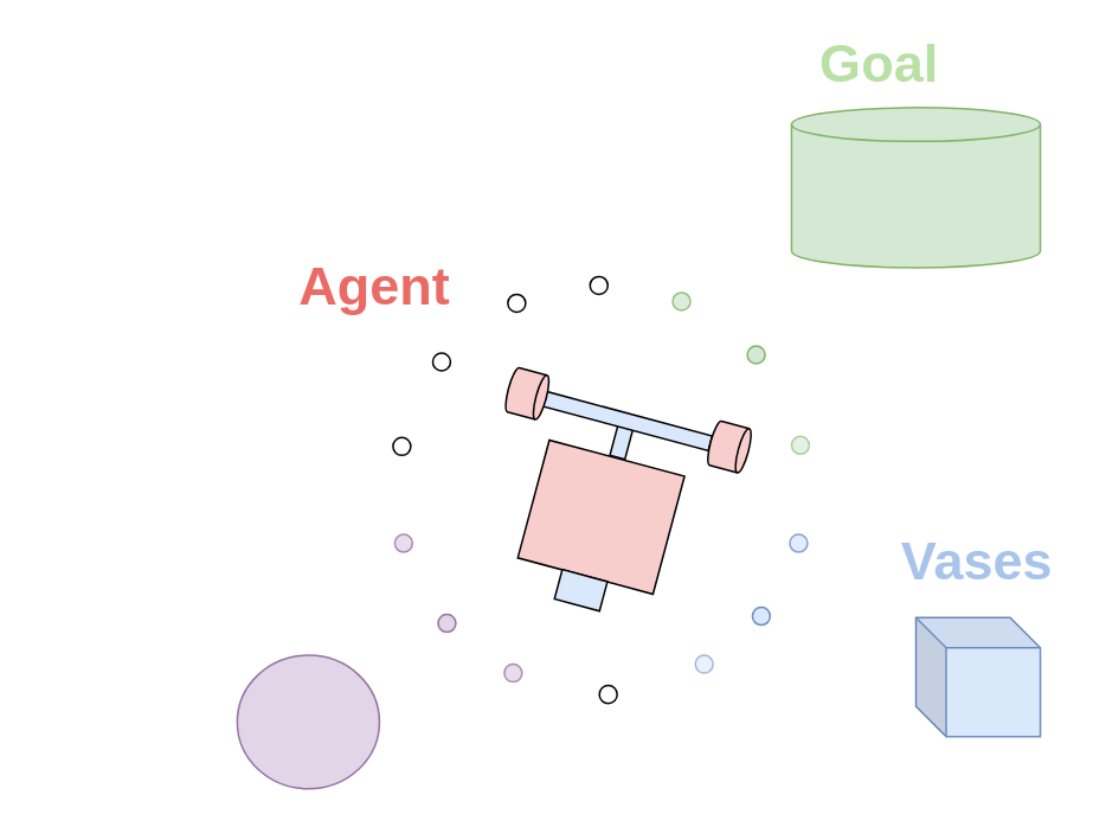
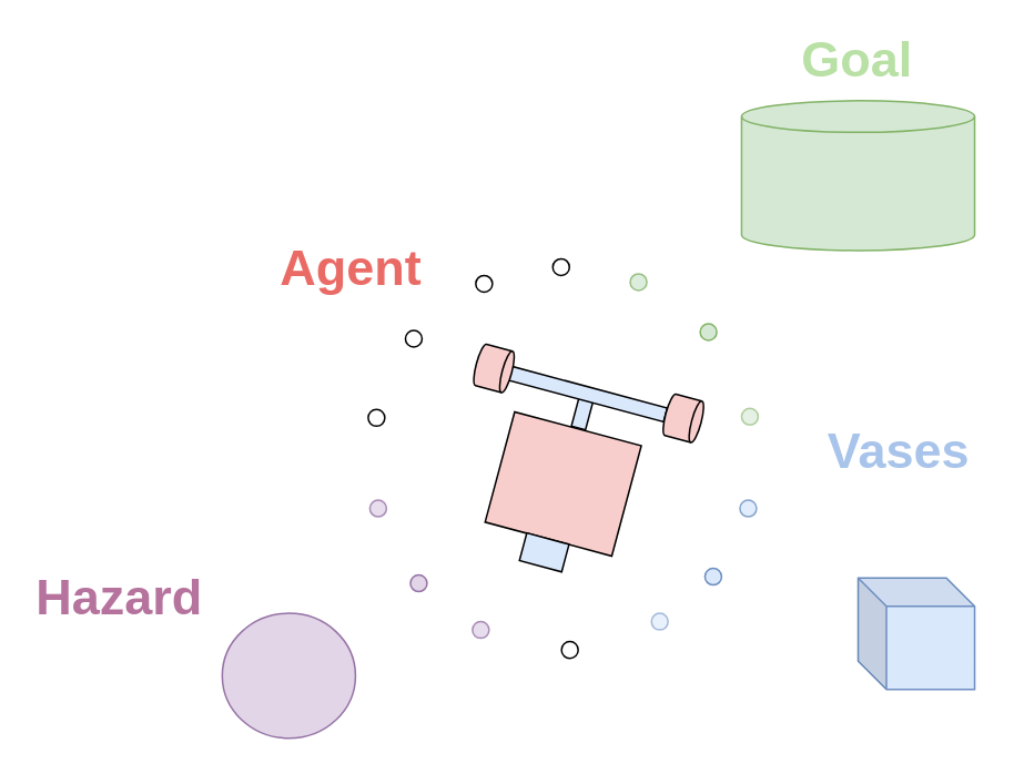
  <mxCell id="0" />
  <mxCell id="1" parent="0" />
  <mxCell id="2" value="" style="rounded=0;whiteSpace=wrap;html=1;fillColor=#f8cecc;strokeColor=default;rotation=15;container=0;" parent="1" vertex="1"><mxGeometry x="298.379" y="256.003" width="78.75" height="68.571" as="geometry" /></mxCell>
  <mxCell id="3" value="" style="rounded=0;whiteSpace=wrap;html=1;fillColor=#dae8fc;strokeColor=default;rotation=15;container=0;" parent="1" vertex="1"><mxGeometry x="313.254" y="322.86" width="26.25" height="17.143" as="geometry" /></mxCell>
  <mxCell id="4" value="" style="rounded=0;whiteSpace=wrap;html=1;fillColor=#dae8fc;strokeColor=default;rotation=15;container=0;" parent="1" vertex="1"><mxGeometry x="344.754" y="239.717" width="8.75" height="17.143" as="geometry" /></mxCell>
  <mxCell id="5" value="" style="rounded=0;whiteSpace=wrap;html=1;fillColor=#dae8fc;strokeColor=default;rotation=15;container=0;" parent="1" vertex="1"><mxGeometry x="304.504" y="232.003" width="96.25" height="8.571" as="geometry" /></mxCell>
  <mxCell id="6" value="" style="shape=cylinder3;whiteSpace=wrap;html=1;boundedLbl=1;backgroundOutline=1;size=2.875;direction=south;fillColor=#f8cecc;strokeColor=default;rotation=15;container=0;" parent="1" vertex="1"><mxGeometry x="399.004" y="238.003" width="21.875" height="25.714" as="geometry" /></mxCell>
  <mxCell id="7" value="" style="shape=cylinder3;whiteSpace=wrap;html=1;boundedLbl=1;backgroundOutline=1;size=2.875;direction=south;fillColor=#f8cecc;strokeColor=default;rotation=15;container=0;" parent="1" vertex="1"><mxGeometry x="285.254" y="208.003" width="21.875" height="25.714" as="geometry" /></mxCell>
  <mxCell id="8" value="" style="ellipse;whiteSpace=wrap;html=1;fillColor=none;container=0;strokeColor=none;" parent="1" vertex="1"><mxGeometry x="222.63" y="160" width="230.25" height="230" as="geometry" /></mxCell>
  <mxCell id="9" value="" style="ellipse;whiteSpace=wrap;html=1;fillColor=none;" parent="1" vertex="1"><mxGeometry x="331.5" y="155" width="10" height="10" as="geometry" /></mxCell>
  <mxCell id="10" value="" style="ellipse;whiteSpace=wrap;html=1;fillColor=none;" parent="1" vertex="1"><mxGeometry x="285.25" y="165" width="10" height="10" as="geometry" /></mxCell>
  <mxCell id="11" value="" style="ellipse;whiteSpace=wrap;html=1;fillColor=#d5e8d4;strokeColor=#82b366;opacity=80;" parent="1" vertex="1"><mxGeometry x="378" y="164" width="10" height="10" as="geometry" /></mxCell>
  <mxCell id="12" value="" style="ellipse;whiteSpace=wrap;html=1;fillColor=none;" parent="1" vertex="1"><mxGeometry x="243" y="198" width="10" height="10" as="geometry" /></mxCell>
  <mxCell id="13" value="" style="ellipse;whiteSpace=wrap;html=1;fillColor=#d5e8d4;strokeColor=#82b366;" parent="1" vertex="1"><mxGeometry x="420" y="194" width="10" height="10" as="geometry" /></mxCell>
  <mxCell id="14" value="" style="ellipse;whiteSpace=wrap;html=1;fillColor=#d5e8d4;strokeColor=#82b366;opacity=60;" parent="1" vertex="1"><mxGeometry x="444.88" y="244.86" width="10" height="10" as="geometry" /></mxCell>
  <mxCell id="15" value="" style="ellipse;whiteSpace=wrap;html=1;fillColor=#dae8fc;strokeColor=#6c8ebf;opacity=80;" parent="1" vertex="1"><mxGeometry x="443.88" y="300" width="10" height="10" as="geometry" /></mxCell>
  <mxCell id="16" value="" style="ellipse;whiteSpace=wrap;html=1;fillColor=#dae8fc;strokeColor=#6c8ebf;" parent="1" vertex="1"><mxGeometry x="422.88" y="341" width="10" height="10" as="geometry" /></mxCell>
  <mxCell id="17" value="" style="ellipse;whiteSpace=wrap;html=1;fillColor=#dae8fc;strokeColor=#6c8ebf;opacity=60;" parent="1" vertex="1"><mxGeometry x="390.75" y="368" width="10" height="10" as="geometry" /></mxCell>
  <mxCell id="18" value="" style="ellipse;whiteSpace=wrap;html=1;fillColor=none;" parent="1" vertex="1"><mxGeometry x="336.76" y="385" width="10" height="10" as="geometry" /></mxCell>
  <mxCell id="19" value="" style="ellipse;whiteSpace=wrap;html=1;fillColor=#e1d5e7;strokeColor=#9673a6;opacity=80;" parent="1" vertex="1"><mxGeometry x="283.25" y="373" width="10" height="10" as="geometry" /></mxCell>
  <mxCell id="20" value="" style="ellipse;whiteSpace=wrap;html=1;fillColor=none;" parent="1" vertex="1"><mxGeometry x="220.63" y="245.57" width="10" height="10" as="geometry" /></mxCell>
  <mxCell id="21" value="" style="ellipse;whiteSpace=wrap;html=1;fillColor=#e1d5e7;strokeColor=#9673a6;opacity=80;" parent="1" vertex="1"><mxGeometry x="221.63" y="300" width="10" height="10" as="geometry" /></mxCell>
  <mxCell id="22" value="" style="ellipse;whiteSpace=wrap;html=1;fillColor=#e1d5e7;strokeColor=#9673a6;" parent="1" vertex="1"><mxGeometry x="246" y="345" width="10" height="10" as="geometry" /></mxCell>
  <mxCell id="23" value="" style="shape=cylinder3;whiteSpace=wrap;html=1;boundedLbl=1;backgroundOutline=1;size=9.481;fillColor=#d5e8d4;strokeColor=#82b366;" parent="1" vertex="1"><mxGeometry x="444.88" y="60" width="140" height="90" as="geometry" /></mxCell>
- <mxCell id="24" value="Goal" style="text;html=1;align=center;verticalAlign=middle;whiteSpace=wrap;rounded=0;fontSize=30;fontColor=#B9E0A5;fontStyle=1" parent="1" vertex="1"><mxGeometry x="457.32" y="20" width="75.12" height="30" as="geometry" /></mxCell>
+ <mxCell id="24" value="Goal" style="text;html=1;align=center;verticalAlign=middle;whiteSpace=wrap;rounded=0;fontSize=30;fontColor=#B9E0A5;fontStyle=1" parent="1" vertex="1"><mxGeometry x="477.32" y="20" width="75.12" height="30" as="geometry" /></mxCell>
  <mxCell id="25" value="" style="shape=cube;whiteSpace=wrap;html=1;boundedLbl=1;backgroundOutline=1;darkOpacity=0.05;darkOpacity2=0.1;size=17;fillColor=#dae8fc;strokeColor=#6c8ebf;" parent="1" vertex="1"><mxGeometry x="514.88" y="346.75" width="70" height="67" as="geometry" /></mxCell>
- <mxCell id="26" value="&lt;span style=&quot;background-color: light-dark(#ffffff, var(--ge-dark-color, #121212));&quot;&gt;Vases&lt;/span&gt;" style="text;html=1;align=center;verticalAlign=middle;whiteSpace=wrap;rounded=0;fontSize=30;fontColor=#A9C4EB;fontStyle=1" parent="1" vertex="1"><mxGeometry x="507.32" y="300" width="85.12" height="30" as="geometry" /></mxCell>
+ <mxCell id="26" value="&lt;span style=&quot;background-color: light-dark(#ffffff, var(--ge-dark-color, #121212));&quot;&gt;Vases&lt;/span&gt;" style="text;html=1;align=center;verticalAlign=middle;whiteSpace=wrap;rounded=0;fontSize=30;fontColor=#A9C4EB;fontStyle=1" parent="1" vertex="1"><mxGeometry x="497.32" y="255" width="85.12" height="30" as="geometry" /></mxCell>
  <mxCell id="27" value="&lt;font style=&quot;color: rgb(234, 107, 102);&quot;&gt;Agent&lt;/font&gt;" style="text;html=1;align=center;verticalAlign=middle;whiteSpace=wrap;rounded=0;fontSize=30;fontColor=#B9E0A5;fontStyle=1" parent="1" vertex="1"><mxGeometry x="165.37" y="145" width="90.63" height="30" as="geometry" /></mxCell>
  <mxCell id="28" value="" style="ellipse;whiteSpace=wrap;html=1;fillColor=#e1d5e7;strokeColor=#9673a6;" parent="1" vertex="1"><mxGeometry x="133" y="368" width="80" height="75" as="geometry" /></mxCell>
+ <mxCell id="29" value="&lt;font style=&quot;color: rgb(181, 115, 157);&quot;&gt;Hazard&lt;/font&gt;" style="text;html=1;align=center;verticalAlign=middle;whiteSpace=wrap;rounded=0;fontSize=30;fontColor=#B9E0A5;fontStyle=1" parent="1" vertex="1"><mxGeometry x="20" y="343" width="103" height="30" as="geometry" /></mxCell>
